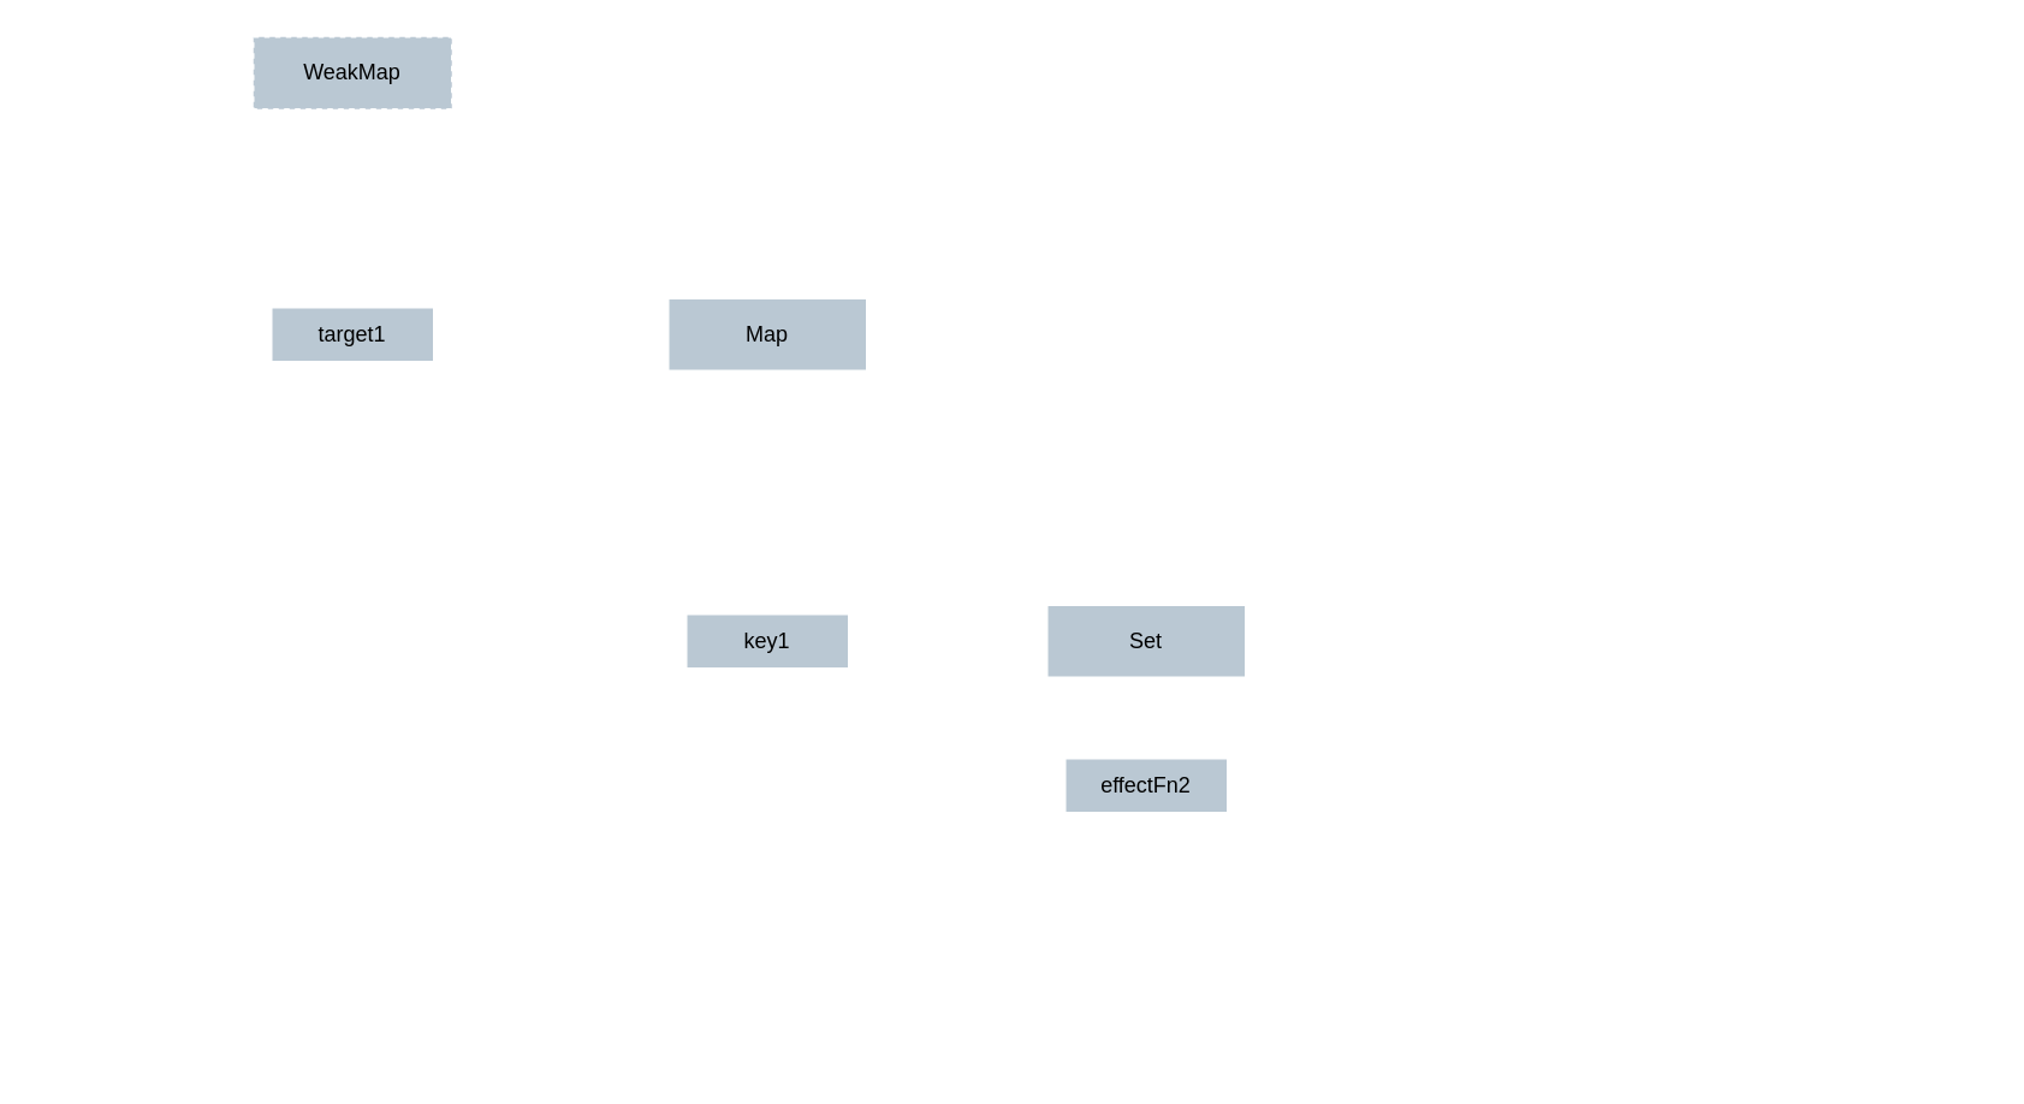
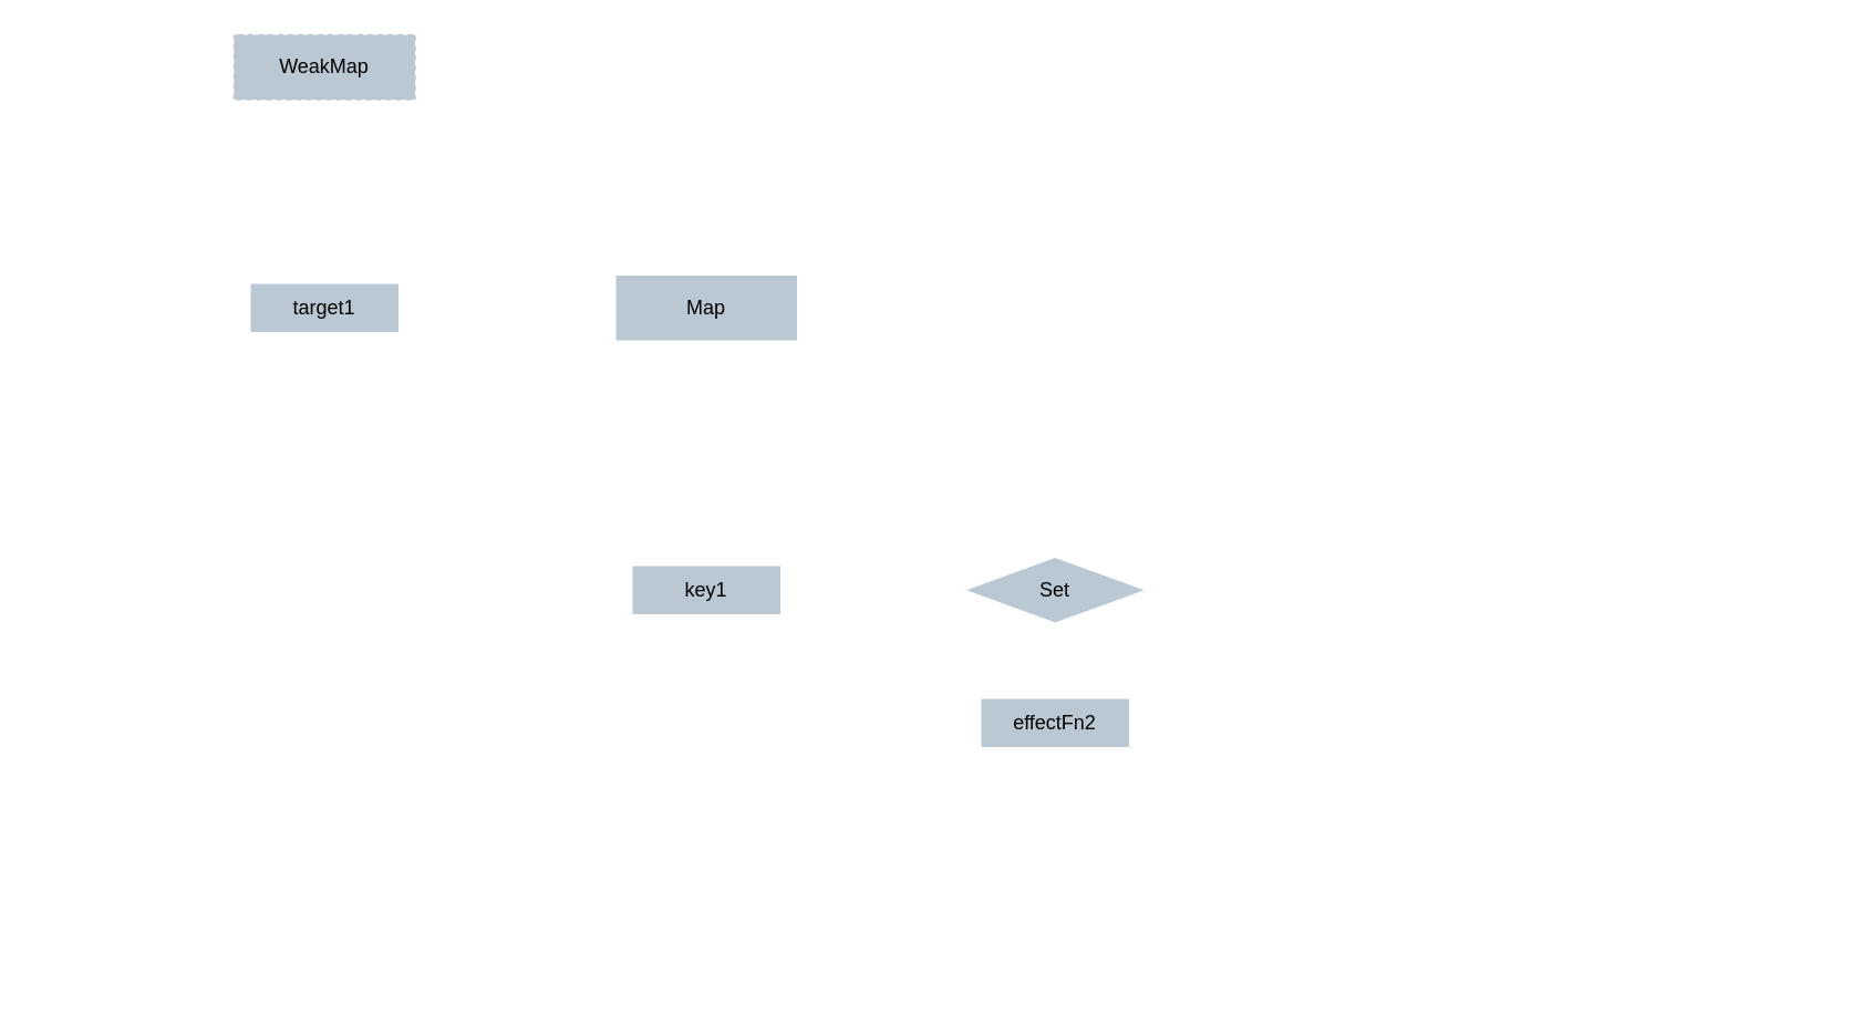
  <mxCell id="0" />
  <mxCell id="1" parent="0" />
  <mxCell id="2" value="" style="group;strokeColor=none;dashed=1;" vertex="1" connectable="0" parent="1"><mxGeometry x="140" y="20" width="550" height="570" as="geometry" /></mxCell>
  <mxCell id="3" style="edgeStyle=none;html=1;exitX=0.5;exitY=1;exitDx=0;exitDy=0;entryX=0.5;entryY=0;entryDx=0;entryDy=0;fontColor=#000000;strokeColor=#FFFFFF;" edge="1" parent="2" source="4" target="5"><mxGeometry relative="1" as="geometry" /></mxCell>
  <mxCell id="4" value="WeakMap" style="rounded=0;whiteSpace=wrap;html=1;fillColor=#bac8d3;strokeColor=#FFFFFF;fontColor=#000000;dashed=1;" vertex="1" parent="2"><mxGeometry width="110" height="40" as="geometry" /></mxCell>
  <mxCell id="5" value="" style="rounded=0;whiteSpace=wrap;html=1;dashed=1;strokeColor=#FFFFFF;" vertex="1" parent="2"><mxGeometry y="130" width="110" height="190" as="geometry" /></mxCell>
  <mxCell id="6" value="target1" style="rounded=0;whiteSpace=wrap;html=1;fillColor=#bac8d3;strokeColor=#FFFFFF;fontColor=#000000;" vertex="1" parent="2"><mxGeometry x="10" y="150" width="90" height="30" as="geometry" /></mxCell>
  <mxCell id="7" style="edgeStyle=none;html=1;exitX=0.5;exitY=1;exitDx=0;exitDy=0;entryX=0.5;entryY=0;entryDx=0;entryDy=0;fontColor=#FFFFFF;strokeColor=#FFFFFF;" edge="1" parent="2" source="8" target="10"><mxGeometry relative="1" as="geometry" /></mxCell>
  <mxCell id="8" value="Map" style="rounded=0;whiteSpace=wrap;html=1;fillColor=#bac8d3;strokeColor=#FFFFFF;fontColor=#000000;" vertex="1" parent="2"><mxGeometry x="230" y="145" width="110" height="40" as="geometry" /></mxCell>
  <mxCell id="9" style="edgeStyle=none;html=1;exitX=1;exitY=0.5;exitDx=0;exitDy=0;strokeColor=#FFFFFF;" edge="1" parent="2" source="6" target="8"><mxGeometry relative="1" as="geometry" /></mxCell>
  <mxCell id="10" value="" style="rounded=0;whiteSpace=wrap;html=1;dashed=1;strokeColor=#FFFFFF;" vertex="1" parent="2"><mxGeometry x="230" y="300" width="110" height="190" as="geometry" /></mxCell>
  <mxCell id="11" value="key1" style="rounded=0;whiteSpace=wrap;html=1;fillColor=#bac8d3;strokeColor=#FFFFFF;fontColor=#000000;" vertex="1" parent="2"><mxGeometry x="240" y="320" width="90" height="30" as="geometry" /></mxCell>
- <mxCell id="12" value="Set" style="rounded=0;whiteSpace=wrap;html=1;fillColor=#bac8d3;strokeColor=#FFFFFF;fontColor=#000000;" vertex="1" parent="2"><mxGeometry x="440" y="315" width="110" height="40" as="geometry" /></mxCell>
+ <mxCell id="12" value="Set" style="rhombus;whiteSpace=wrap;html=1;fillColor=#bac8d3;strokeColor=#FFFFFF;fontColor=#000000;" vertex="1" parent="2"><mxGeometry x="440" y="315" width="110" height="40" as="geometry" /></mxCell>
  <mxCell id="13" style="edgeStyle=none;html=1;exitX=1;exitY=0.5;exitDx=0;exitDy=0;entryX=0;entryY=0.5;entryDx=0;entryDy=0;strokeColor=#FFFFFF;" edge="1" parent="2" source="11" target="12"><mxGeometry relative="1" as="geometry" /></mxCell>
  <mxCell id="14" value="" style="rounded=0;whiteSpace=wrap;html=1;dashed=1;strokeColor=#FFFFFF;" vertex="1" parent="2"><mxGeometry x="440" y="380" width="110" height="190" as="geometry" /></mxCell>
  <mxCell id="15" value="effectFn2" style="rounded=0;whiteSpace=wrap;html=1;fillColor=#bac8d3;strokeColor=#FFFFFF;fontColor=#000000;" vertex="1" parent="2"><mxGeometry x="450" y="400" width="90" height="30" as="geometry" /></mxCell>
  <mxCell id="16" value="&lt;div style=&quot;&quot;&gt;&lt;span style=&quot;color: rgb(255, 255, 255); background-color: initial;&quot;&gt;&amp;nbsp;set key&lt;/span&gt;&lt;/div&gt;" style="text;html=1;align=left;verticalAlign=middle;resizable=0;points=[];autosize=1;strokeColor=#FFFFFF;fillColor=none;fontColor=#000000;dashed=1;" vertex="1" parent="2"><mxGeometry x="70" y="60" width="60" height="30" as="geometry" /></mxCell>
  <mxCell id="17" value="&lt;div style=&quot;text-align: left;&quot;&gt;&lt;span style=&quot;background-color: initial;&quot;&gt;响应式对象被访问的键名&lt;/span&gt;&lt;br&gt;&lt;/div&gt;" style="text;html=1;align=center;verticalAlign=middle;resizable=0;points=[];autosize=1;strokeColor=#FFFFFF;fillColor=none;fontColor=#FFFFFF;" vertex="1" parent="2"><mxGeometry x="40" y="350" width="160" height="30" as="geometry" /></mxCell>
  <mxCell id="18" style="edgeStyle=none;html=1;exitX=0;exitY=0.5;exitDx=0;exitDy=0;entryX=0.969;entryY=0.133;entryDx=0;entryDy=0;entryPerimeter=0;fontColor=#FFFFFF;strokeColor=#FFFFFF;" edge="1" parent="2" source="11" target="17"><mxGeometry relative="1" as="geometry" /></mxCell>
  <mxCell id="19" value="&lt;div style=&quot;&quot;&gt;&lt;span style=&quot;color: rgb(255, 255, 255); background-color: initial;&quot;&gt;&amp;nbsp;set key&lt;/span&gt;&lt;/div&gt;" style="text;html=1;align=left;verticalAlign=middle;resizable=0;points=[];autosize=1;strokeColor=#FFFFFF;fillColor=none;fontColor=#000000;dashed=1;" vertex="1" parent="2"><mxGeometry x="290" y="210" width="60" height="30" as="geometry" /></mxCell>
  <mxCell id="20" value="&lt;div style=&quot;&quot;&gt;&lt;span style=&quot;color: rgb(255, 255, 255); background-color: initial;&quot;&gt;&amp;nbsp;set value&lt;/span&gt;&lt;/div&gt;" style="text;html=1;align=left;verticalAlign=middle;resizable=0;points=[];autosize=1;strokeColor=#FFFFFF;fillColor=none;fontColor=#000000;dashed=1;" vertex="1" parent="2"><mxGeometry x="140" y="130" width="70" height="30" as="geometry" /></mxCell>
  <mxCell id="21" value="&lt;div style=&quot;&quot;&gt;&lt;span style=&quot;color: rgb(255, 255, 255); background-color: initial;&quot;&gt;&amp;nbsp;set value&lt;/span&gt;&lt;/div&gt;" style="text;html=1;align=left;verticalAlign=middle;resizable=0;points=[];autosize=1;strokeColor=#FFFFFF;fillColor=none;fontColor=#000000;dashed=1;" vertex="1" parent="2"><mxGeometry x="360" y="300" width="70" height="30" as="geometry" /></mxCell>
  <mxCell id="22" value="&lt;div style=&quot;text-align: left;&quot;&gt;&lt;span style=&quot;background-color: initial;&quot;&gt;副作用函数集合&lt;/span&gt;&lt;/div&gt;&lt;div style=&quot;text-align: left;&quot;&gt;&lt;span style=&quot;background-color: initial;&quot;&gt;是集合的原因是&lt;/span&gt;&lt;/div&gt;&lt;div style=&quot;text-align: left;&quot;&gt;&lt;span style=&quot;background-color: initial;&quot;&gt;1. 可能会有多个effect访问相同的对象属性&lt;/span&gt;&lt;/div&gt;&lt;div style=&quot;text-align: left;&quot;&gt;&lt;span style=&quot;background-color: initial;&quot;&gt;2. 去重&lt;br&gt;&lt;br&gt;当响应式对象的属性的值被修改后，会遍历集合并执行副作用函数&lt;/span&gt;&lt;/div&gt;" style="text;html=1;align=center;verticalAlign=middle;resizable=0;points=[];autosize=1;strokeColor=#FFFFFF;fillColor=none;fontColor=#FFFFFF;" vertex="1" parent="1"><mxGeometry x="730" y="380" width="370" height="100" as="geometry" /></mxCell>
  <mxCell id="23" style="edgeStyle=none;html=1;exitX=1;exitY=0.5;exitDx=0;exitDy=0;entryX=0.024;entryY=0.571;entryDx=0;entryDy=0;entryPerimeter=0;fontColor=#FFFFFF;strokeColor=#FFFFFF;" edge="1" parent="1" source="15" target="22"><mxGeometry relative="1" as="geometry" /></mxCell>
  <mxCell id="24" value="响应式对象" style="text;html=1;align=center;verticalAlign=middle;resizable=0;points=[];autosize=1;strokeColor=#FFFFFF;fillColor=none;fontColor=#FFFFFF;" vertex="1" parent="1"><mxGeometry x="20" y="175" width="80" height="30" as="geometry" /></mxCell>
  <mxCell id="25" style="edgeStyle=none;html=1;exitX=0;exitY=0.75;exitDx=0;exitDy=0;entryX=0.944;entryY=0.533;entryDx=0;entryDy=0;entryPerimeter=0;fontColor=#FFFFFF;strokeColor=#FFFFFF;" edge="1" parent="1" source="6" target="24"><mxGeometry relative="1" as="geometry" /></mxCell>
